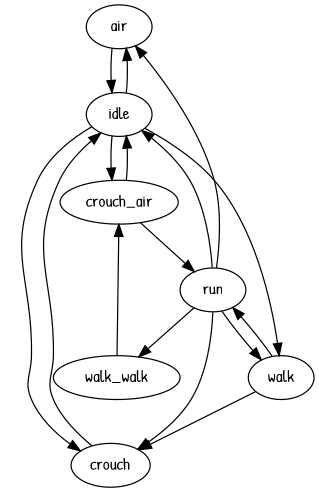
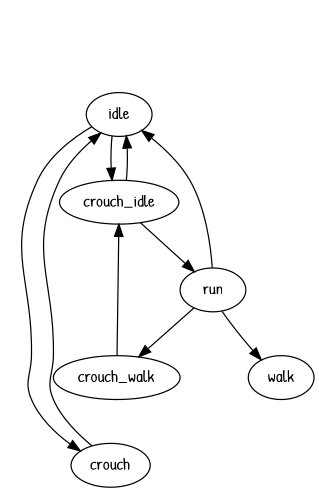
  digraph {
    fontname="Patrick Hand"
    splines=true
    node [fontname="Patrick Hand"]
    edge [fontname="Patrick Hand"]
-   air
    idle
    n3 [label=crouch]
    walk
-   crouch_idle [label=crouch_air]
+   crouch_idle
    run
-   crouch_walk [label=walk_walk]
-   air -> idle
-   idle -> air
+   crouch_walk
    idle -> n3
-   idle -> walk
    idle -> crouch_idle
    n3 -> idle
-   walk -> n3
-   walk -> run
    crouch_idle -> idle
    crouch_idle -> run
-   run -> air
    run -> idle
-   run -> n3
    run -> walk
    run -> crouch_walk
    crouch_walk -> crouch_idle
  }
